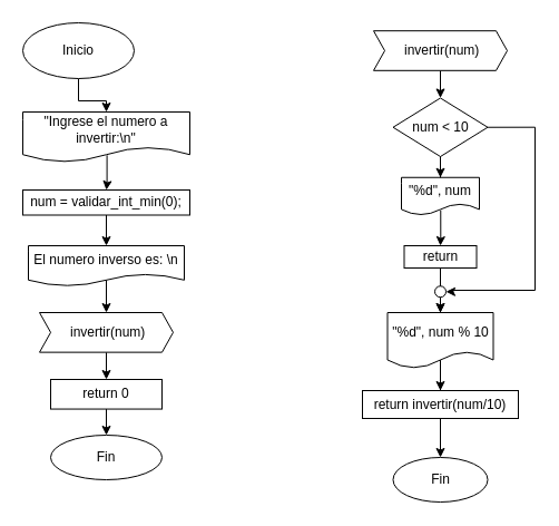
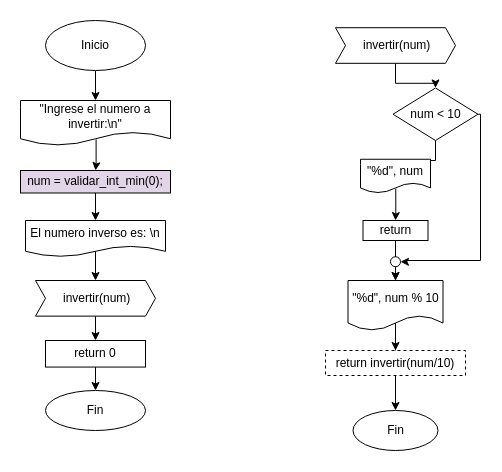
  <mxCell id="0" />
  <mxCell id="1" parent="0" />
  <mxCell id="2" value="" style="edgeStyle=orthogonalEdgeStyle;rounded=0;orthogonalLoop=1;jettySize=auto;html=1;" edge="1" parent="1" source="3" target="5"><mxGeometry relative="1" as="geometry" /></mxCell>
- <mxCell id="3" value="Inicio" style="ellipse;whiteSpace=wrap;html=1;" vertex="1" parent="1"><mxGeometry x="20" y="20" width="100" height="50" as="geometry" /></mxCell>
+ <mxCell id="3" value="Inicio" style="ellipse;whiteSpace=wrap;html=1;" vertex="1" parent="1"><mxGeometry x="45" y="20" width="100" height="50" as="geometry" /></mxCell>
  <mxCell id="4" value="" style="edgeStyle=orthogonalEdgeStyle;rounded=0;orthogonalLoop=1;jettySize=auto;html=1;exitX=0.504;exitY=0.863;exitDx=0;exitDy=0;exitPerimeter=0;" edge="1" parent="1" source="5" target="7"><mxGeometry relative="1" as="geometry" /></mxCell>
  <mxCell id="5" value="&quot;Ingrese el numero a invertir:\n&quot;" style="shape=document;whiteSpace=wrap;html=1;boundedLbl=1;" vertex="1" parent="1"><mxGeometry x="20" y="100" width="150" height="45" as="geometry" /></mxCell>
  <mxCell id="6" value="" style="edgeStyle=orthogonalEdgeStyle;rounded=0;orthogonalLoop=1;jettySize=auto;html=1;" edge="1" parent="1" source="7" target="9"><mxGeometry relative="1" as="geometry" /></mxCell>
- <mxCell id="7" value="num = validar_int_min(0);" style="whiteSpace=wrap;html=1;" vertex="1" parent="1"><mxGeometry x="20" y="170" width="150" height="22.5" as="geometry" /></mxCell>
+ <mxCell id="7" value="num = validar_int_min(0);" style="whiteSpace=wrap;html=1;fillColor=#e1d5e7;" vertex="1" parent="1"><mxGeometry x="20" y="170" width="150" height="22.5" as="geometry" /></mxCell>
  <mxCell id="8" value="" style="edgeStyle=orthogonalEdgeStyle;rounded=0;orthogonalLoop=1;jettySize=auto;html=1;exitX=0.5;exitY=0.828;exitDx=0;exitDy=0;exitPerimeter=0;" edge="1" parent="1" source="9" target="11"><mxGeometry relative="1" as="geometry"><mxPoint x="95" y="256" as="sourcePoint" /></mxGeometry></mxCell>
  <mxCell id="9" value="El numero inverso es: \n" style="shape=document;whiteSpace=wrap;html=1;boundedLbl=1;" vertex="1" parent="1"><mxGeometry x="25" y="220" width="140" height="36.25" as="geometry" /></mxCell>
  <mxCell id="10" value="" style="edgeStyle=orthogonalEdgeStyle;rounded=0;orthogonalLoop=1;jettySize=auto;html=1;" edge="1" parent="1" source="11" target="13"><mxGeometry relative="1" as="geometry" /></mxCell>
  <mxCell id="11" value="&amp;nbsp;invertir(num)" style="shape=step;perimeter=stepPerimeter;whiteSpace=wrap;html=1;fixedSize=1;size=10;" vertex="1" parent="1"><mxGeometry x="35" y="280" width="120" height="35.63" as="geometry" /></mxCell>
  <mxCell id="12" value="" style="edgeStyle=orthogonalEdgeStyle;rounded=0;orthogonalLoop=1;jettySize=auto;html=1;" edge="1" parent="1" source="13" target="14"><mxGeometry relative="1" as="geometry" /></mxCell>
  <mxCell id="13" value="return 0" style="whiteSpace=wrap;html=1;" vertex="1" parent="1"><mxGeometry x="45" y="340" width="100" height="26.56" as="geometry" /></mxCell>
  <mxCell id="14" value="Fin" style="ellipse;whiteSpace=wrap;html=1;" vertex="1" parent="1"><mxGeometry x="45" y="390" width="100" height="40" as="geometry" /></mxCell>
  <mxCell id="15" value="" style="edgeStyle=orthogonalEdgeStyle;rounded=0;orthogonalLoop=1;jettySize=auto;html=1;" edge="1" parent="1" source="16" target="19"><mxGeometry relative="1" as="geometry" /></mxCell>
  <mxCell id="16" value="&amp;nbsp;invertir(num)" style="shape=step;perimeter=stepPerimeter;whiteSpace=wrap;html=1;fixedSize=1;size=10;" vertex="1" parent="1"><mxGeometry x="335" y="27.19" width="120" height="35.63" as="geometry" /></mxCell>
  <mxCell id="17" value="" style="edgeStyle=orthogonalEdgeStyle;rounded=0;orthogonalLoop=1;jettySize=auto;html=1;" edge="1" parent="1" source="19" target="21"><mxGeometry relative="1" as="geometry" /></mxCell>
  <mxCell id="18" style="edgeStyle=orthogonalEdgeStyle;rounded=0;orthogonalLoop=1;jettySize=auto;html=1;entryX=1;entryY=0.5;entryDx=0;entryDy=0;exitX=1;exitY=0.5;exitDx=0;exitDy=0;" edge="1" parent="1" source="19" target="27"><mxGeometry relative="1" as="geometry"><mxPoint x="415" y="266.25" as="targetPoint" /><mxPoint x="452.497" y="118.747" as="sourcePoint" /><Array as="points"><mxPoint x="480" y="114" /><mxPoint x="480" y="260" /><mxPoint x="405" y="260" /><mxPoint x="405" y="261" /></Array></mxGeometry></mxCell>
- <mxCell id="19" value="num &amp;lt; 10" style="rhombus;whiteSpace=wrap;html=1;" vertex="1" parent="1"><mxGeometry x="352.5" y="87.49" width="85" height="52.51" as="geometry" /></mxCell>
+ <mxCell id="19" value="num &amp;lt; 10" style="rhombus;whiteSpace=wrap;html=1;" vertex="1" parent="1"><mxGeometry x="392.5" y="87.49" width="85" height="52.51" as="geometry" /></mxCell>
  <mxCell id="20" value="" style="edgeStyle=orthogonalEdgeStyle;rounded=0;orthogonalLoop=1;jettySize=auto;html=1;exitX=0.504;exitY=0.869;exitDx=0;exitDy=0;exitPerimeter=0;" edge="1" parent="1" source="21" target="24"><mxGeometry relative="1" as="geometry" /></mxCell>
  <mxCell id="21" value="&quot;%d&quot;, num" style="shape=document;whiteSpace=wrap;html=1;boundedLbl=1;" vertex="1" parent="1"><mxGeometry x="360" y="158.75" width="70" height="33.75" as="geometry" /></mxCell>
  <mxCell id="22" value="" style="edgeStyle=orthogonalEdgeStyle;rounded=0;orthogonalLoop=1;jettySize=auto;html=1;" edge="1" parent="1" source="27" target="26"><mxGeometry relative="1" as="geometry" /></mxCell>
  <mxCell id="23" style="edgeStyle=orthogonalEdgeStyle;rounded=0;orthogonalLoop=1;jettySize=auto;html=1;" edge="1" parent="1" source="24"><mxGeometry relative="1" as="geometry"><mxPoint x="395" y="280" as="targetPoint" /></mxGeometry></mxCell>
  <mxCell id="24" value="return" style="whiteSpace=wrap;html=1;" vertex="1" parent="1"><mxGeometry x="362.5" y="220" width="65" height="20" as="geometry" /></mxCell>
  <mxCell id="25" value="" style="edgeStyle=orthogonalEdgeStyle;rounded=0;orthogonalLoop=1;jettySize=auto;html=1;exitX=0.5;exitY=0.843;exitDx=0;exitDy=0;exitPerimeter=0;" edge="1" parent="1" source="26" target="29"><mxGeometry relative="1" as="geometry" /></mxCell>
  <mxCell id="26" value="&quot;%d&quot;, num % 10" style="shape=document;whiteSpace=wrap;html=1;boundedLbl=1;" vertex="1" parent="1"><mxGeometry x="347.5" y="280" width="95" height="50" as="geometry" /></mxCell>
  <mxCell id="27" value="" style="ellipse;whiteSpace=wrap;html=1;aspect=fixed;" vertex="1" parent="1"><mxGeometry x="390" y="256.25" width="10" height="10" as="geometry" /></mxCell>
  <mxCell id="28" value="" style="edgeStyle=orthogonalEdgeStyle;rounded=0;orthogonalLoop=1;jettySize=auto;html=1;" edge="1" parent="1" source="29" target="30"><mxGeometry relative="1" as="geometry" /></mxCell>
- <mxCell id="29" value="return invertir(num/10)" style="whiteSpace=wrap;html=1;" vertex="1" parent="1"><mxGeometry x="325" y="350" width="140" height="25" as="geometry" /></mxCell>
+ <mxCell id="29" value="return invertir(num/10)" style="whiteSpace=wrap;html=1;dashed=1;" vertex="1" parent="1"><mxGeometry x="325" y="350" width="140" height="25" as="geometry" /></mxCell>
  <mxCell id="30" value="Fin" style="ellipse;whiteSpace=wrap;html=1;" vertex="1" parent="1"><mxGeometry x="352.5" y="410" width="85" height="40" as="geometry" /></mxCell>
